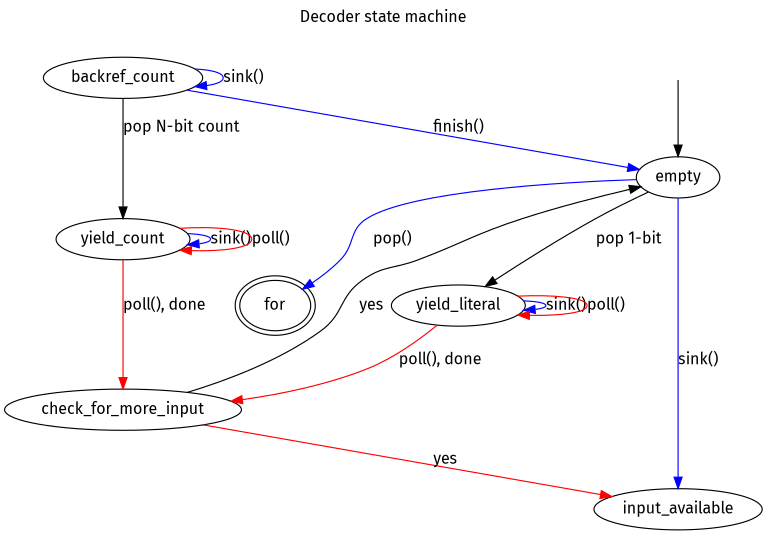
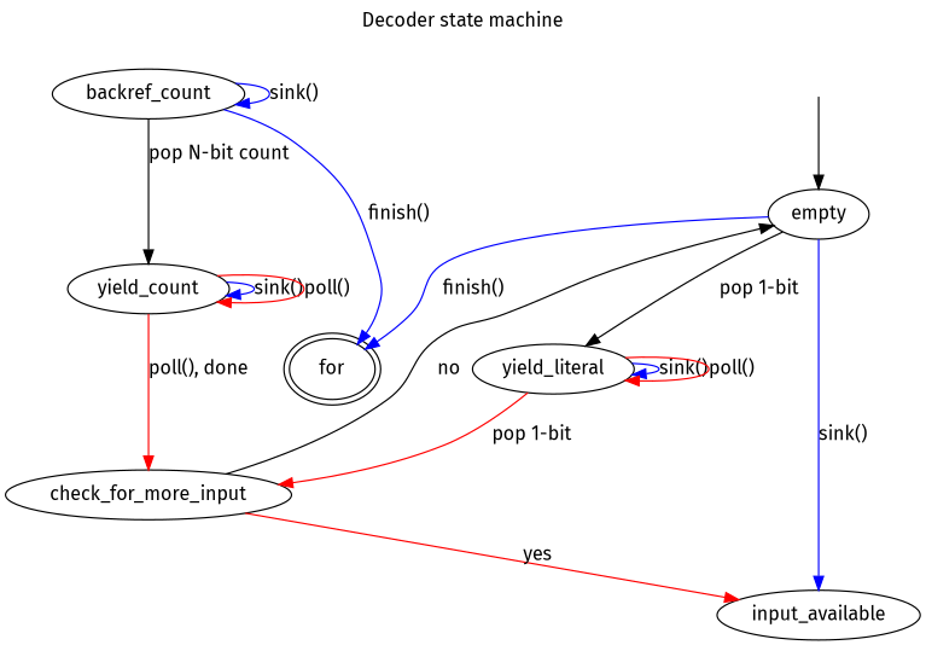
  digraph {
    fontname="Fira Sans"
    label="Decoder state machine"
    labelloc=t
    node [fontname="Fira Sans"]
    edge [fontname="Fira Sans" color=blue]
    Start [shape=point style=invis]
    empty
    input_available
    n4 [label=for peripheries=2]
    yield_literal
    check_for_more_input
    backref_count
    n8 [label=yield_count]
    Start -> empty [color=""]
    empty -> input_available [label="sink()" weight=10]
-   empty -> n4 [label="pop()"]
+   empty -> n4 [label="finish()"]
    empty -> yield_literal [label="pop 1-bit" color=""]
    yield_literal -> yield_literal [label="sink()"]
    yield_literal -> yield_literal [color=red label="poll()"]
-   yield_literal -> check_for_more_input [color=red label="poll(), done"]
-   check_for_more_input -> empty [label=yes color=""]
+   yield_literal -> check_for_more_input [color=red label="pop 1-bit"]
+   check_for_more_input -> empty [label=no color=""]
    check_for_more_input -> input_available [color=red label=yes]
-   backref_count -> empty [label="finish()"]
+   backref_count -> n4 [label="finish()"]
    backref_count -> backref_count [label="sink()"]
    backref_count -> n8 [label="pop N-bit count" weight=10 color=""]
    n8 -> check_for_more_input [color=red label="poll(), done" weight=10]
    n8 -> n8 [label="sink()"]
    n8 -> n8 [color=red label="poll()"]
  }
